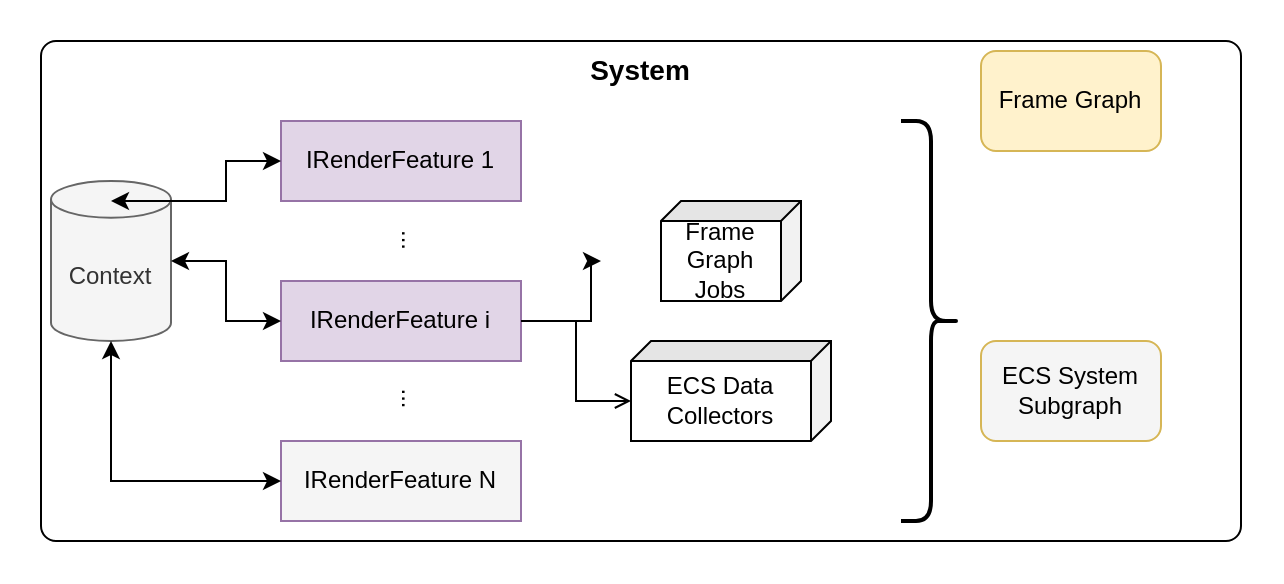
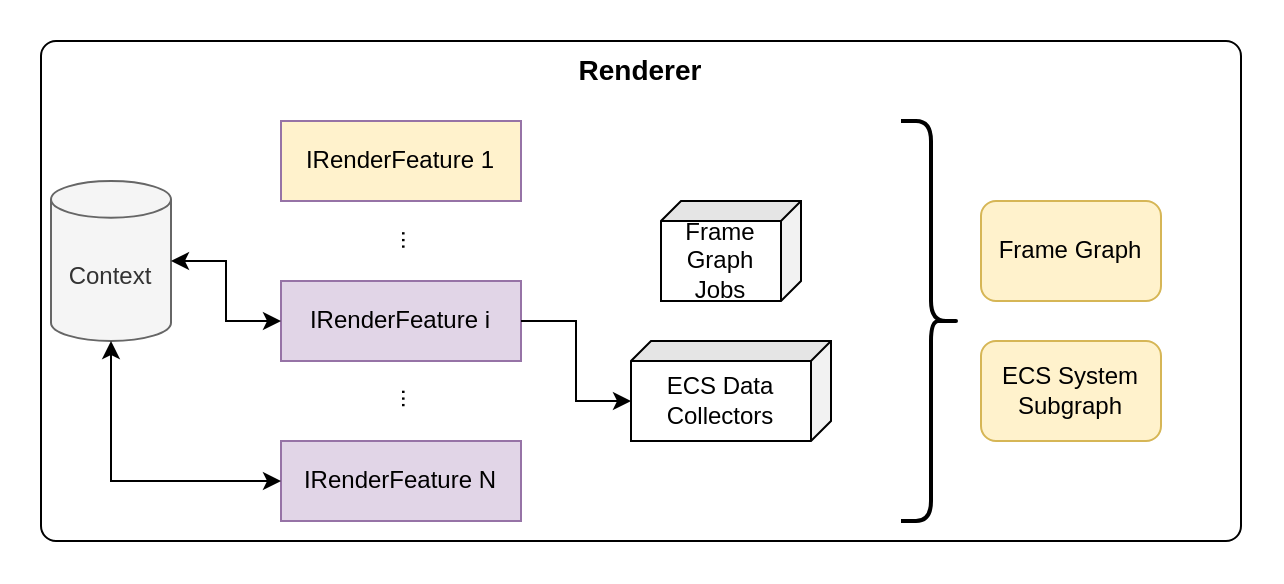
  <mxCell id="0" />
  <mxCell id="1" parent="0" />
- <mxCell id="2" value="&lt;b&gt;&lt;font style=&quot;font-size: 14px;&quot;&gt;System&lt;/font&gt;&lt;/b&gt;" style="rounded=1;whiteSpace=wrap;html=1;fillColor=none;arcSize=3;verticalAlign=top;" parent="1" vertex="1"><mxGeometry x="20" y="20" width="600" height="250" as="geometry" /></mxCell>
- <mxCell id="3" value="IRenderFeature 1" style="rounded=0;whiteSpace=wrap;html=1;fillColor=#e1d5e7;strokeColor=#9673a6;" parent="1" vertex="1"><mxGeometry x="140" y="60" width="120" height="40" as="geometry" /></mxCell>
+ <mxCell id="2" value="&lt;b&gt;&lt;font style=&quot;font-size: 14px;&quot;&gt;Renderer&lt;/font&gt;&lt;/b&gt;" style="rounded=1;whiteSpace=wrap;html=1;fillColor=none;arcSize=3;verticalAlign=top;" parent="1" vertex="1"><mxGeometry x="20" y="20" width="600" height="250" as="geometry" /></mxCell>
+ <mxCell id="3" value="IRenderFeature 1" style="rounded=0;whiteSpace=wrap;html=1;fillColor=#fff2cc;strokeColor=#9673a6;" parent="1" vertex="1"><mxGeometry x="140" y="60" width="120" height="40" as="geometry" /></mxCell>
  <mxCell id="4" value="IRenderFeature i" style="rounded=0;whiteSpace=wrap;html=1;fillColor=#e1d5e7;strokeColor=#9673a6;" parent="1" vertex="1"><mxGeometry x="140" y="140" width="120" height="40" as="geometry" /></mxCell>
  <mxCell id="5" value="..." style="text;html=1;align=center;verticalAlign=middle;whiteSpace=wrap;rounded=0;rotation=90;" parent="1" vertex="1"><mxGeometry x="185" y="105" width="40" height="30" as="geometry" /></mxCell>
- <mxCell id="6" value="IRenderFeature N" style="rounded=0;whiteSpace=wrap;html=1;fillColor=#f5f5f5;strokeColor=#9673a6;" parent="1" vertex="1"><mxGeometry x="140" y="220" width="120" height="40" as="geometry" /></mxCell>
+ <mxCell id="6" value="IRenderFeature N" style="rounded=0;whiteSpace=wrap;html=1;fillColor=#e1d5e7;strokeColor=#9673a6;" parent="1" vertex="1"><mxGeometry x="140" y="220" width="120" height="40" as="geometry" /></mxCell>
  <mxCell id="7" value="..." style="text;html=1;align=center;verticalAlign=middle;whiteSpace=wrap;rounded=0;rotation=90;" parent="1" vertex="1"><mxGeometry x="183.75" y="183.75" width="42.5" height="30" as="geometry" /></mxCell>
  <mxCell id="8" value="Frame Graph Jobs" style="shape=cube;whiteSpace=wrap;html=1;boundedLbl=1;backgroundOutline=1;darkOpacity=0.05;darkOpacity2=0.1;size=10;direction=south;fontFamily=Helvetica;" parent="1" vertex="1"><mxGeometry x="330" y="100" width="70" height="50" as="geometry" /></mxCell>
- <mxCell id="9" style="edgeStyle=orthogonalEdgeStyle;rounded=0;orthogonalLoop=1;jettySize=auto;html=1;exitX=1;exitY=0.5;exitDx=0;exitDy=0;entryX=0;entryY=0;entryDx=30;entryDy=100;entryPerimeter=0;" parent="1" source="4" target="8" edge="1"><mxGeometry relative="1" as="geometry" /></mxCell>
  <mxCell id="10" value="ECS Data Collectors" style="shape=cube;whiteSpace=wrap;html=1;boundedLbl=1;backgroundOutline=1;darkOpacity=0.05;darkOpacity2=0.1;size=10;direction=south;fontFamily=Helvetica;" parent="1" vertex="1"><mxGeometry x="315" y="170" width="100" height="50" as="geometry" /></mxCell>
- <mxCell id="11" style="edgeStyle=orthogonalEdgeStyle;rounded=0;orthogonalLoop=1;jettySize=auto;html=1;exitX=1;exitY=0.5;exitDx=0;exitDy=0;entryX=0;entryY=0;entryDx=30;entryDy=100;entryPerimeter=0;endArrow=open;" parent="1" source="4" target="10" edge="1"><mxGeometry relative="1" as="geometry" /></mxCell>
+ <mxCell id="11" style="edgeStyle=orthogonalEdgeStyle;rounded=0;orthogonalLoop=1;jettySize=auto;html=1;exitX=1;exitY=0.5;exitDx=0;exitDy=0;entryX=0;entryY=0;entryDx=30;entryDy=100;entryPerimeter=0;" parent="1" source="4" target="10" edge="1"><mxGeometry relative="1" as="geometry" /></mxCell>
  <mxCell id="12" value="Context" style="shape=cylinder3;whiteSpace=wrap;html=1;boundedLbl=1;backgroundOutline=1;size=9.182;fillColor=#f5f5f5;fontColor=#333333;strokeColor=#666666;" parent="1" vertex="1"><mxGeometry x="25" y="90" width="60" height="80" as="geometry" /></mxCell>
  <mxCell id="13" style="edgeStyle=orthogonalEdgeStyle;rounded=0;orthogonalLoop=1;jettySize=auto;html=1;exitX=0;exitY=0.5;exitDx=0;exitDy=0;entryX=1;entryY=0.5;entryDx=0;entryDy=0;entryPerimeter=0;startArrow=classic;startFill=1;" parent="1" source="4" target="12" edge="1"><mxGeometry relative="1" as="geometry" /></mxCell>
- <mxCell id="14" style="edgeStyle=orthogonalEdgeStyle;rounded=0;orthogonalLoop=1;jettySize=auto;html=1;exitX=0;exitY=0.5;exitDx=0;exitDy=0;entryX=0.5;entryY=0.125;entryDx=0;entryDy=0;entryPerimeter=0;startArrow=classic;startFill=1;" parent="1" source="3" target="12" edge="1"><mxGeometry relative="1" as="geometry" /></mxCell>
  <mxCell id="15" style="edgeStyle=orthogonalEdgeStyle;rounded=0;orthogonalLoop=1;jettySize=auto;html=1;exitX=0;exitY=0.5;exitDx=0;exitDy=0;entryX=0.5;entryY=1;entryDx=0;entryDy=0;entryPerimeter=0;startArrow=classic;startFill=1;" parent="1" source="6" target="12" edge="1"><mxGeometry relative="1" as="geometry" /></mxCell>
- <mxCell id="16" value="Frame Graph" style="rounded=1;whiteSpace=wrap;html=1;fillColor=#fff2cc;strokeColor=#d6b656;" parent="1" vertex="1"><mxGeometry x="490" y="25" width="90" height="50" as="geometry" /></mxCell>
- <mxCell id="17" value="ECS System Subgraph" style="rounded=1;whiteSpace=wrap;html=1;fillColor=#f5f5f5;strokeColor=#d6b656;" parent="1" vertex="1"><mxGeometry x="490" y="170" width="90" height="50" as="geometry" /></mxCell>
+ <mxCell id="16" value="Frame Graph" style="rounded=1;whiteSpace=wrap;html=1;fillColor=#fff2cc;strokeColor=#d6b656;" parent="1" vertex="1"><mxGeometry x="490" y="100" width="90" height="50" as="geometry" /></mxCell>
+ <mxCell id="17" value="ECS System Subgraph" style="rounded=1;whiteSpace=wrap;html=1;fillColor=#fff2cc;strokeColor=#d6b656;" parent="1" vertex="1"><mxGeometry x="490" y="170" width="90" height="50" as="geometry" /></mxCell>
  <mxCell id="18" value="" style="shape=curlyBracket;whiteSpace=wrap;html=1;rounded=1;flipH=1;labelPosition=right;verticalLabelPosition=middle;align=left;verticalAlign=middle;strokeWidth=2;" parent="1" vertex="1"><mxGeometry x="450" y="60" width="30" height="200" as="geometry" /></mxCell>
